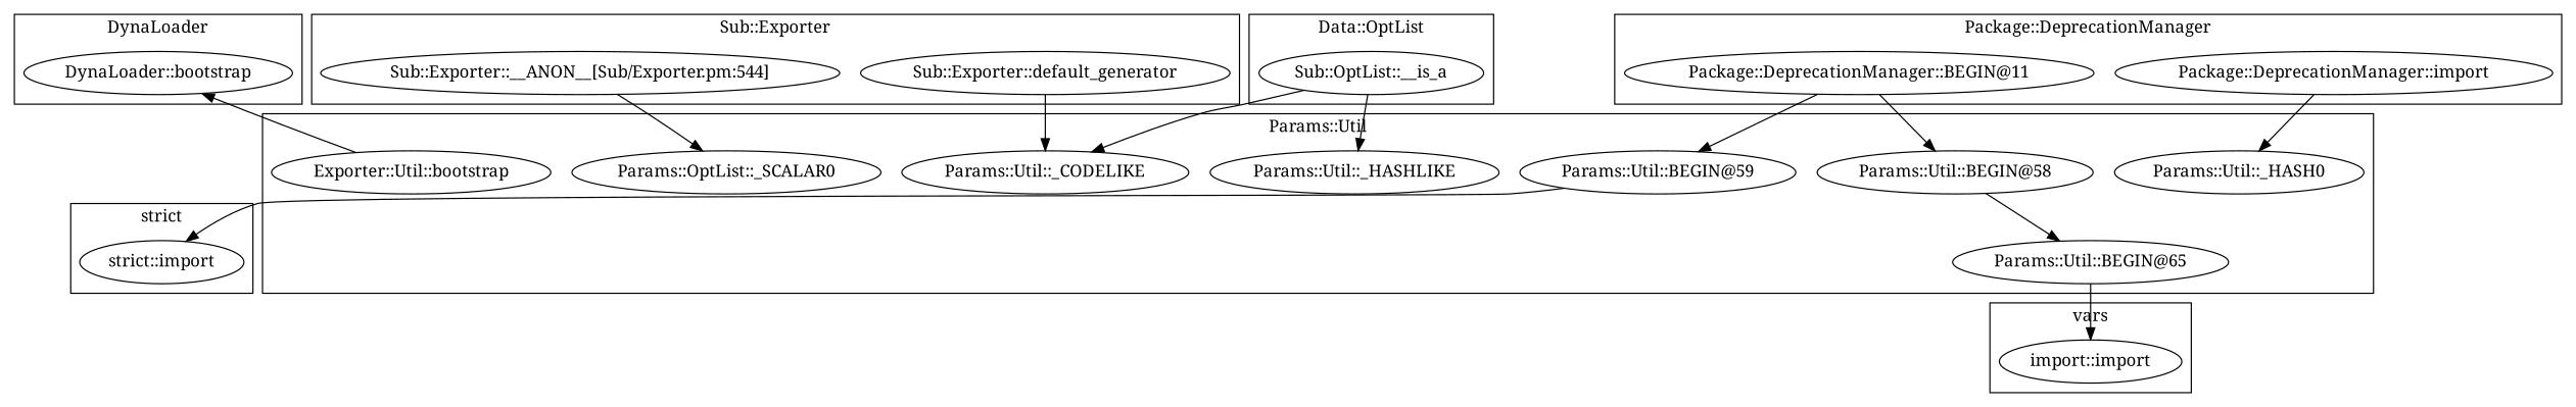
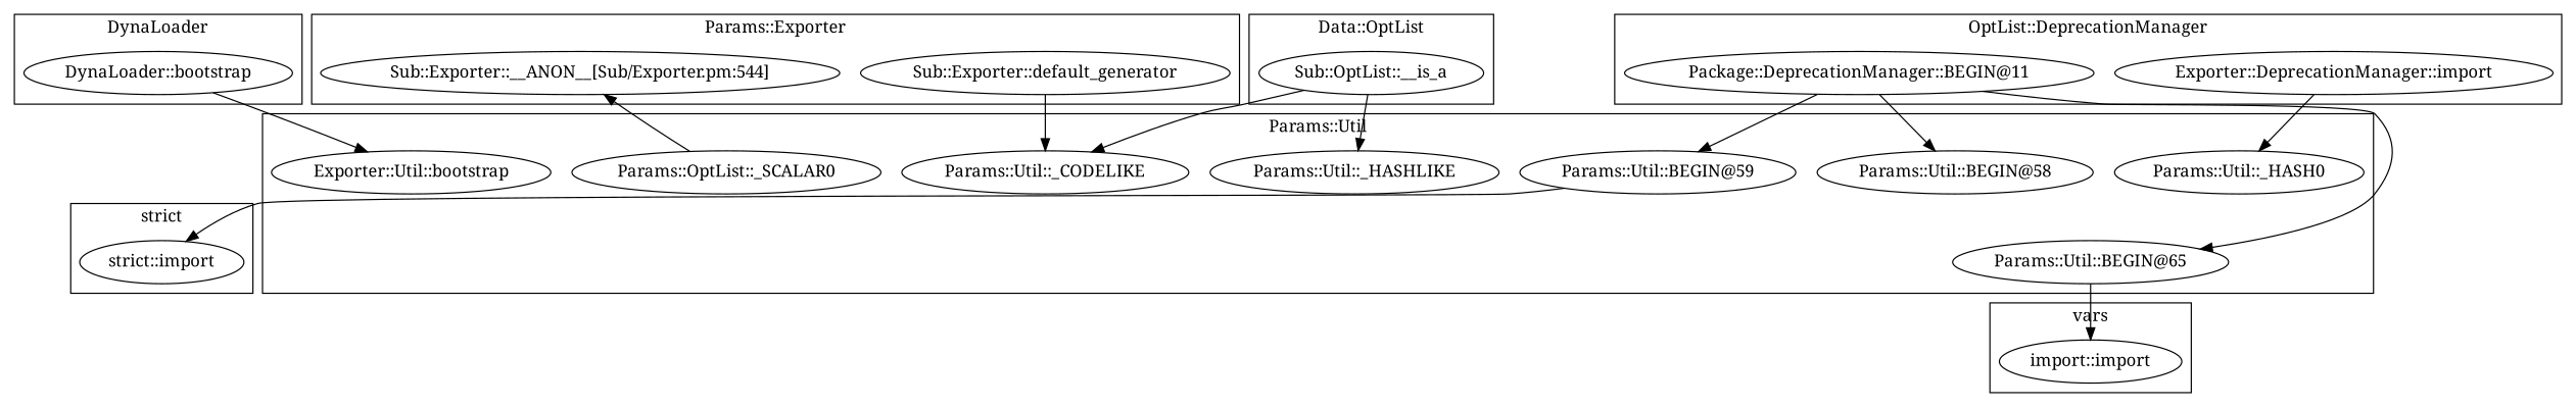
  digraph {
    fontname="Noto Serif"
    node [fontname="Noto Serif"]
    edge [fontname="Noto Serif"]
    "DynaLoader::bootstrap"
    "Sub::Exporter::__ANON__[Sub/Exporter.pm:544]"
    "Sub::Exporter::default_generator"
    n4 [label="import::import"]
    n5 [label="Sub::OptList::__is_a"]
    "strict::import"
    n7 [label="Exporter::Util::bootstrap"]
    "Params::Util::BEGIN@65"
    "Params::Util::BEGIN@58"
    "Params::Util::_CODELIKE"
    n11 [label="Params::OptList::_SCALAR0"]
    "Params::Util::_HASH0"
    "Params::Util::_HASHLIKE"
    "Params::Util::BEGIN@59"
-   "Package::DeprecationManager::import"
+   "Package::DeprecationManager::import" [label="Exporter::DeprecationManager::import"]
    "Package::DeprecationManager::BEGIN@11"
    subgraph cluster_1 {
      label=DynaLoader
      "DynaLoader::bootstrap"
    }
    subgraph cluster_2 {
-     label="Sub::Exporter"
+     label="Params::Exporter"
      "Sub::Exporter::__ANON__[Sub/Exporter.pm:544]"
      "Sub::Exporter::default_generator"
    }
    subgraph cluster_3 {
      label=vars
      n4
    }
    subgraph cluster_4 {
      label="Data::OptList"
      n5
    }
    subgraph cluster_5 {
      label="strict"
      "strict::import"
    }
    subgraph cluster_6 {
      label="Params::Util"
      n7
      "Params::Util::BEGIN@65"
      "Params::Util::BEGIN@58"
      "Params::Util::_CODELIKE"
      n11
      "Params::Util::_HASH0"
      "Params::Util::_HASHLIKE"
      "Params::Util::BEGIN@59"
    }
    subgraph cluster_7 {
-     label="Package::DeprecationManager"
+     label="OptList::DeprecationManager"
      "Package::DeprecationManager::import"
      "Package::DeprecationManager::BEGIN@11"
    }
-   n7 -> "DynaLoader::bootstrap"
-   "Sub::Exporter::__ANON__[Sub/Exporter.pm:544]" -> n11
+   "DynaLoader::bootstrap" -> n7
+   n11 -> "Sub::Exporter::__ANON__[Sub/Exporter.pm:544]"
    "Sub::Exporter::default_generator" -> "Params::Util::_CODELIKE"
    n5 -> "Params::Util::_CODELIKE"
    n5 -> "Params::Util::_HASHLIKE"
    "Params::Util::BEGIN@65" -> n4
    "Params::Util::BEGIN@59" -> "strict::import"
    "Package::DeprecationManager::import" -> "Params::Util::_HASH0"
-   "Params::Util::BEGIN@58" -> "Params::Util::BEGIN@65"
+   "Package::DeprecationManager::BEGIN@11" -> "Params::Util::BEGIN@65"
    "Package::DeprecationManager::BEGIN@11" -> "Params::Util::BEGIN@58"
    "Package::DeprecationManager::BEGIN@11" -> "Params::Util::BEGIN@59"
  }
